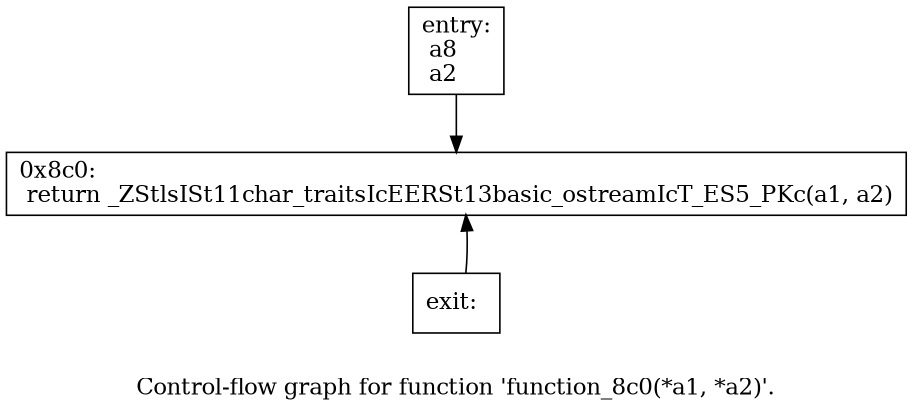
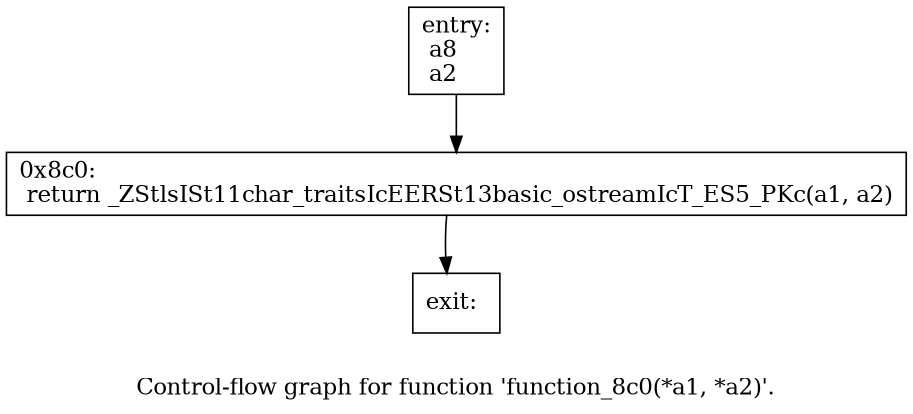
  digraph {
    label="Control-flow graph for function 'function_8c0(*a1, *a2)'."
    node [shape=record]
    n1 [label="{entry:\l  a8\l  a2\l}"]
    n2 [label="{0x8c0:\l  return _ZStlsISt11char_traitsIcEERSt13basic_ostreamIcT_ES5_PKc(a1, a2)\l}"]
    n3 [label="{exit:\l}"]
    n1 -> n2
-   n3 -> n2
+   n2 -> n3
  }
